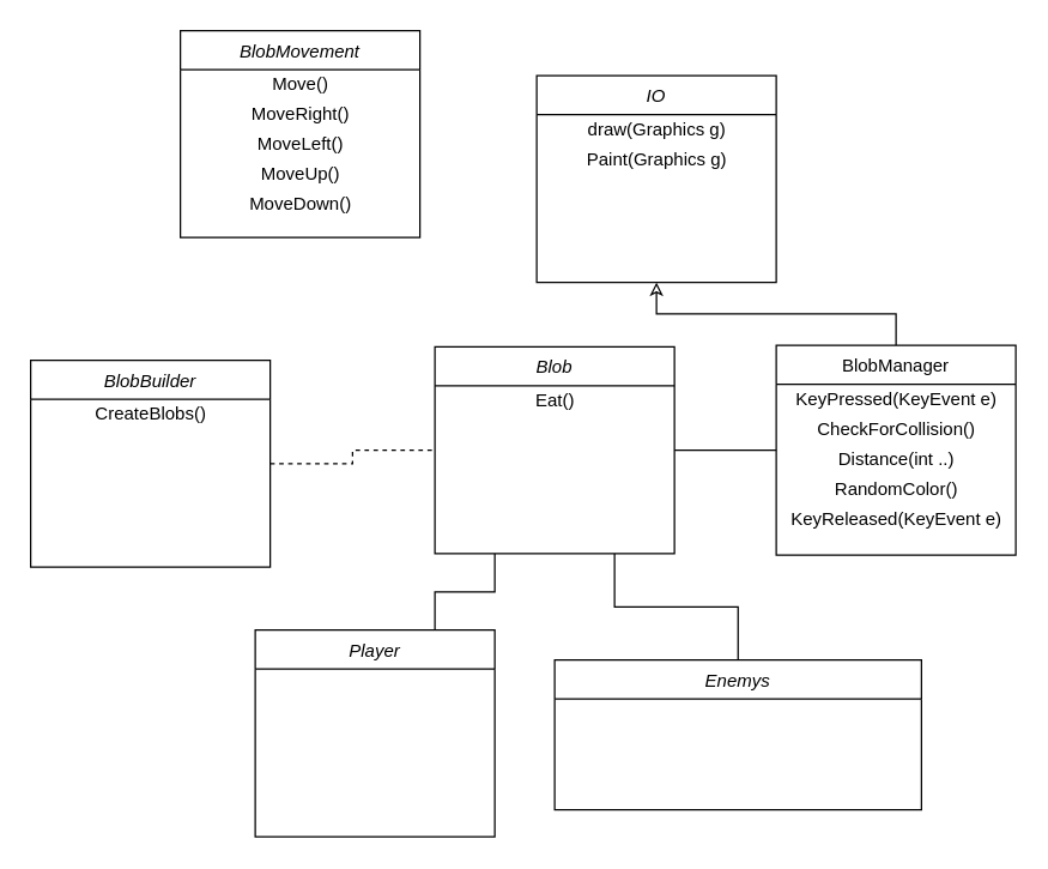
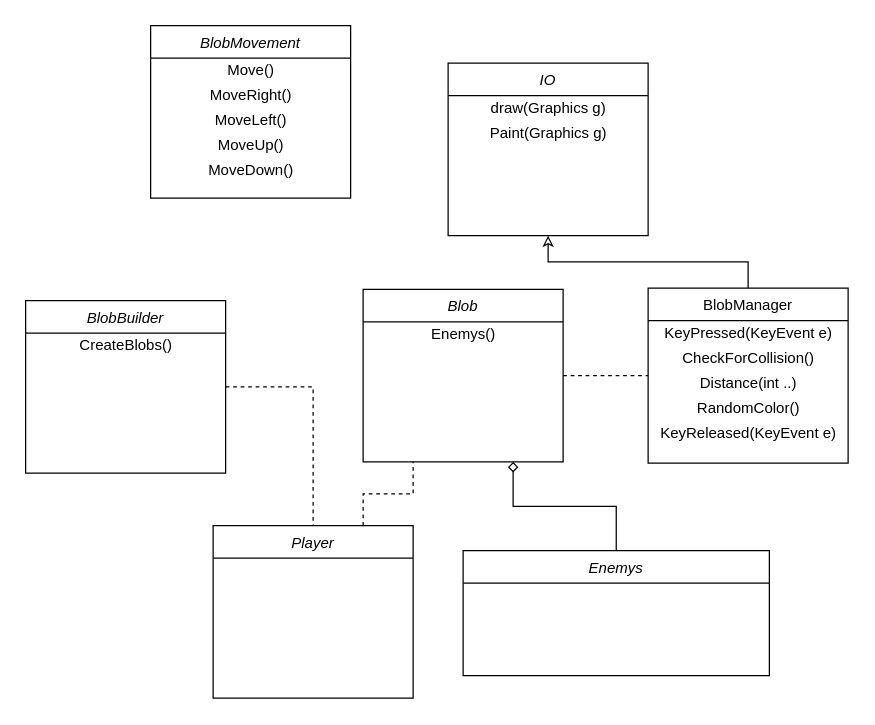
  <mxCell id="0" />
  <mxCell id="1" parent="0" />
- <mxCell id="2" style="edgeStyle=orthogonalEdgeStyle;rounded=0;orthogonalLoop=1;jettySize=auto;html=1;exitX=1;exitY=0.5;exitDx=0;exitDy=0;entryX=0;entryY=0.5;entryDx=0;entryDy=0;endArrow=none;endFill=0;" edge="1" parent="1" source="3" target="6"><mxGeometry relative="1" as="geometry" /></mxCell>
+ <mxCell id="2" style="edgeStyle=orthogonalEdgeStyle;rounded=0;orthogonalLoop=1;jettySize=auto;html=1;exitX=1;exitY=0.5;exitDx=0;exitDy=0;entryX=0;entryY=0.5;entryDx=0;entryDy=0;endArrow=none;endFill=0;dashed=1;" edge="1" parent="1" source="3" target="6"><mxGeometry relative="1" as="geometry" /></mxCell>
  <mxCell id="3" value="Blob" style="swimlane;fontStyle=2;align=center;verticalAlign=top;childLayout=stackLayout;horizontal=1;startSize=26;horizontalStack=0;resizeParent=1;resizeLast=0;collapsible=1;marginBottom=0;rounded=0;shadow=0;strokeWidth=1;" parent="1" vertex="1"><mxGeometry x="290" y="231" width="160" height="138" as="geometry"><mxRectangle x="230" y="140" width="160" height="26" as="alternateBounds" /></mxGeometry></mxCell>
- <mxCell id="4" value="Eat()" style="text;html=1;align=center;verticalAlign=middle;resizable=0;points=[];autosize=1;strokeColor=none;" vertex="1" parent="3"><mxGeometry y="26" width="160" height="20" as="geometry" /></mxCell>
+ <mxCell id="4" value="Enemys()" style="text;html=1;align=center;verticalAlign=middle;resizable=0;points=[];autosize=1;strokeColor=none;" vertex="1" parent="3"><mxGeometry y="26" width="160" height="20" as="geometry" /></mxCell>
  <mxCell id="5" style="edgeStyle=orthogonalEdgeStyle;rounded=0;orthogonalLoop=1;jettySize=auto;html=1;entryX=0.5;entryY=1;entryDx=0;entryDy=0;endArrow=classic;endFill=0;" edge="1" parent="1" source="6" target="20"><mxGeometry relative="1" as="geometry" /></mxCell>
  <mxCell id="6" value="BlobManager" style="swimlane;fontStyle=0;align=center;verticalAlign=top;childLayout=stackLayout;horizontal=1;startSize=26;horizontalStack=0;resizeParent=1;resizeLast=0;collapsible=1;marginBottom=0;rounded=0;shadow=0;strokeWidth=1;" parent="1" vertex="1"><mxGeometry x="518" y="230" width="160" height="140" as="geometry"><mxRectangle x="550" y="140" width="160" height="26" as="alternateBounds" /></mxGeometry></mxCell>
  <mxCell id="7" value="KeyPressed(KeyEvent e)" style="text;html=1;align=center;verticalAlign=middle;resizable=0;points=[];autosize=1;strokeColor=none;" vertex="1" parent="6"><mxGeometry y="26" width="160" height="20" as="geometry" /></mxCell>
  <mxCell id="8" value="CheckForCollision()" style="text;html=1;align=center;verticalAlign=middle;resizable=0;points=[];autosize=1;strokeColor=none;" vertex="1" parent="6"><mxGeometry y="46" width="160" height="20" as="geometry" /></mxCell>
  <mxCell id="9" value="Distance(int ..)" style="text;html=1;align=center;verticalAlign=middle;resizable=0;points=[];autosize=1;strokeColor=none;" vertex="1" parent="6"><mxGeometry y="66" width="160" height="20" as="geometry" /></mxCell>
  <mxCell id="10" value="RandomColor()" style="text;html=1;align=center;verticalAlign=middle;resizable=0;points=[];autosize=1;strokeColor=none;" vertex="1" parent="6"><mxGeometry y="86" width="160" height="20" as="geometry" /></mxCell>
  <mxCell id="11" value="KeyReleased(KeyEvent e)" style="text;html=1;align=center;verticalAlign=middle;resizable=0;points=[];autosize=1;strokeColor=none;" vertex="1" parent="6"><mxGeometry y="106" width="160" height="20" as="geometry" /></mxCell>
  <mxCell id="12" value="BlobMovement" style="swimlane;fontStyle=2;align=center;verticalAlign=top;childLayout=stackLayout;horizontal=1;startSize=26;horizontalStack=0;resizeParent=1;resizeLast=0;collapsible=1;marginBottom=0;rounded=0;shadow=0;strokeWidth=1;" vertex="1" parent="1"><mxGeometry x="120" y="20" width="160" height="138" as="geometry"><mxRectangle x="230" y="140" width="160" height="26" as="alternateBounds" /></mxGeometry></mxCell>
  <mxCell id="13" value="Move()" style="text;html=1;align=center;verticalAlign=middle;resizable=0;points=[];autosize=1;strokeColor=none;" vertex="1" parent="12"><mxGeometry y="26" width="160" height="20" as="geometry" /></mxCell>
  <mxCell id="14" value="MoveRight()" style="text;html=1;align=center;verticalAlign=middle;resizable=0;points=[];autosize=1;strokeColor=none;" vertex="1" parent="12"><mxGeometry y="46" width="160" height="20" as="geometry" /></mxCell>
  <mxCell id="15" value="MoveLeft()" style="text;html=1;align=center;verticalAlign=middle;resizable=0;points=[];autosize=1;strokeColor=none;" vertex="1" parent="12"><mxGeometry y="66" width="160" height="20" as="geometry" /></mxCell>
  <mxCell id="16" value="MoveUp()" style="text;html=1;align=center;verticalAlign=middle;resizable=0;points=[];autosize=1;strokeColor=none;" vertex="1" parent="12"><mxGeometry y="86" width="160" height="20" as="geometry" /></mxCell>
  <mxCell id="17" value="MoveDown()" style="text;html=1;align=center;verticalAlign=middle;resizable=0;points=[];autosize=1;strokeColor=none;" vertex="1" parent="12"><mxGeometry y="106" width="160" height="20" as="geometry" /></mxCell>
- <mxCell id="18" style="edgeStyle=orthogonalEdgeStyle;rounded=0;orthogonalLoop=1;jettySize=auto;html=1;exitX=0.75;exitY=0;exitDx=0;exitDy=0;entryX=0.25;entryY=1;entryDx=0;entryDy=0;endArrow=none;endFill=0;" edge="1" parent="1" source="19" target="3"><mxGeometry relative="1" as="geometry" /></mxCell>
+ <mxCell id="18" style="edgeStyle=orthogonalEdgeStyle;rounded=0;orthogonalLoop=1;jettySize=auto;html=1;exitX=0.75;exitY=0;exitDx=0;exitDy=0;entryX=0.25;entryY=1;entryDx=0;entryDy=0;endArrow=none;endFill=0;dashed=1;" edge="1" parent="1" source="19" target="3"><mxGeometry relative="1" as="geometry" /></mxCell>
  <mxCell id="19" value="Player" style="swimlane;fontStyle=2;align=center;verticalAlign=top;childLayout=stackLayout;horizontal=1;startSize=26;horizontalStack=0;resizeParent=1;resizeLast=0;collapsible=1;marginBottom=0;rounded=0;shadow=0;strokeWidth=1;" vertex="1" parent="1"><mxGeometry x="170" y="420" width="160" height="138" as="geometry"><mxRectangle x="230" y="140" width="160" height="26" as="alternateBounds" /></mxGeometry></mxCell>
  <mxCell id="20" value="IO" style="swimlane;fontStyle=2;align=center;verticalAlign=top;childLayout=stackLayout;horizontal=1;startSize=26;horizontalStack=0;resizeParent=1;resizeLast=0;collapsible=1;marginBottom=0;rounded=0;shadow=0;strokeWidth=1;" vertex="1" parent="1"><mxGeometry x="358" y="50" width="160" height="138" as="geometry"><mxRectangle x="230" y="140" width="160" height="26" as="alternateBounds" /></mxGeometry></mxCell>
  <mxCell id="21" value="draw(Graphics g)" style="text;html=1;align=center;verticalAlign=middle;resizable=0;points=[];autosize=1;strokeColor=none;" vertex="1" parent="20"><mxGeometry y="26" width="160" height="20" as="geometry" /></mxCell>
  <mxCell id="22" value="Paint(Graphics g)" style="text;html=1;align=center;verticalAlign=middle;resizable=0;points=[];autosize=1;strokeColor=none;" vertex="1" parent="20"><mxGeometry y="46" width="160" height="20" as="geometry" /></mxCell>
- <mxCell id="23" style="edgeStyle=orthogonalEdgeStyle;rounded=0;orthogonalLoop=1;jettySize=auto;html=1;exitX=1;exitY=0.5;exitDx=0;exitDy=0;entryX=0;entryY=0.5;entryDx=0;entryDy=0;endArrow=none;endFill=0;dashed=1;" edge="1" parent="1" source="24" target="3"><mxGeometry relative="1" as="geometry" /></mxCell>
+ <mxCell id="23" style="edgeStyle=orthogonalEdgeStyle;rounded=0;orthogonalLoop=1;jettySize=auto;html=1;exitX=1;exitY=0.5;exitDx=0;exitDy=0;endArrow=none;endFill=0;dashed=1;" edge="1" parent="1" source="24" target="19"><mxGeometry relative="1" as="geometry" /></mxCell>
  <mxCell id="24" value="BlobBuilder" style="swimlane;fontStyle=2;align=center;verticalAlign=top;childLayout=stackLayout;horizontal=1;startSize=26;horizontalStack=0;resizeParent=1;resizeLast=0;collapsible=1;marginBottom=0;rounded=0;shadow=0;strokeWidth=1;" vertex="1" parent="1"><mxGeometry x="20" y="240" width="160" height="138" as="geometry"><mxRectangle x="230" y="140" width="160" height="26" as="alternateBounds" /></mxGeometry></mxCell>
  <mxCell id="25" value="CreateBlobs()" style="text;html=1;align=center;verticalAlign=middle;resizable=0;points=[];autosize=1;strokeColor=none;" vertex="1" parent="24"><mxGeometry y="26" width="160" height="20" as="geometry" /></mxCell>
- <mxCell id="26" style="edgeStyle=orthogonalEdgeStyle;rounded=0;orthogonalLoop=1;jettySize=auto;html=1;exitX=0.5;exitY=0;exitDx=0;exitDy=0;entryX=0.75;entryY=1;entryDx=0;entryDy=0;endArrow=none;endFill=0;" edge="1" parent="1" source="27" target="3"><mxGeometry relative="1" as="geometry" /></mxCell>
+ <mxCell id="26" style="edgeStyle=orthogonalEdgeStyle;rounded=0;orthogonalLoop=1;jettySize=auto;html=1;exitX=0.5;exitY=0;exitDx=0;exitDy=0;entryX=0.75;entryY=1;entryDx=0;entryDy=0;endArrow=diamond;endFill=0;" edge="1" parent="1" source="27" target="3"><mxGeometry relative="1" as="geometry" /></mxCell>
  <mxCell id="27" value="Enemys" style="swimlane;fontStyle=2;align=center;verticalAlign=top;childLayout=stackLayout;horizontal=1;startSize=26;horizontalStack=0;resizeParent=1;resizeLast=0;collapsible=1;marginBottom=0;rounded=0;shadow=0;strokeWidth=1;" vertex="1" parent="1"><mxGeometry x="370" y="440" width="245" height="100" as="geometry"><mxRectangle x="230" y="140" width="160" height="26" as="alternateBounds" /></mxGeometry></mxCell>
